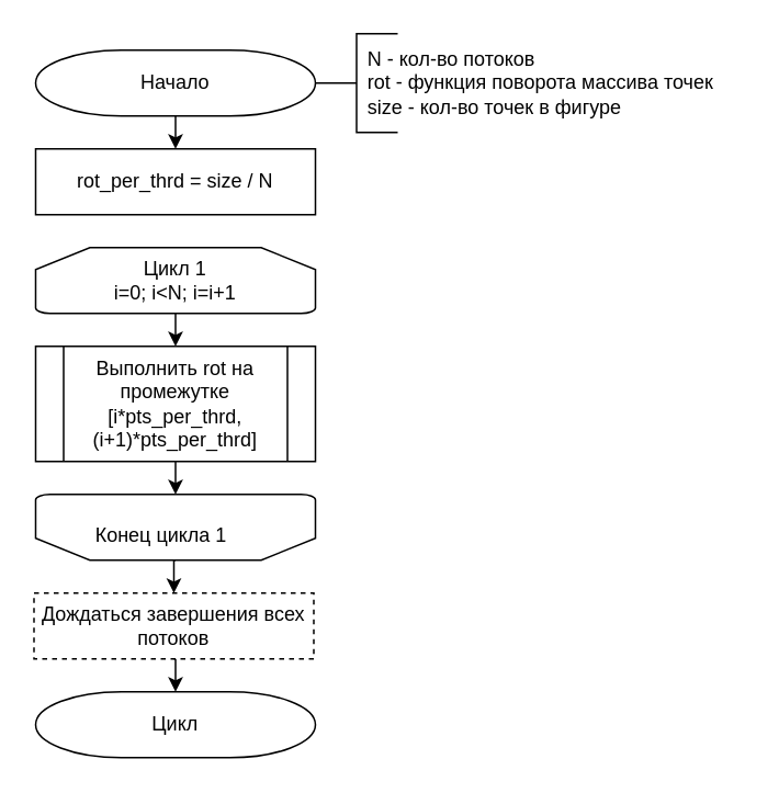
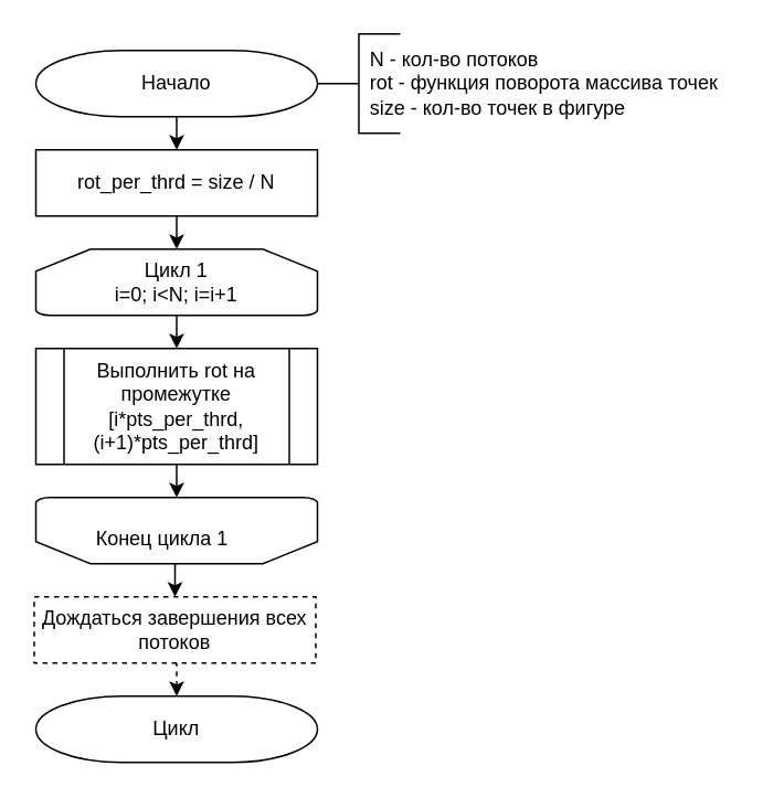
  <mxCell id="0" />
  <mxCell id="1" parent="0" />
  <mxCell id="2" style="edgeStyle=orthogonalEdgeStyle;rounded=0;orthogonalLoop=1;jettySize=auto;html=1;exitX=0.5;exitY=1;exitDx=0;exitDy=0;exitPerimeter=0;entryX=0.5;entryY=0;entryDx=0;entryDy=0;" edge="1" parent="1" source="3" target="14"><mxGeometry relative="1" as="geometry" /></mxCell>
  <mxCell id="3" value="Начало" style="strokeWidth=1;html=1;shape=mxgraph.flowchart.terminator;whiteSpace=wrap;" vertex="1" parent="1"><mxGeometry x="21" y="30" width="170" height="40" as="geometry" /></mxCell>
  <mxCell id="4" style="edgeStyle=orthogonalEdgeStyle;rounded=0;orthogonalLoop=1;jettySize=auto;html=1;exitX=0.5;exitY=1;exitDx=0;exitDy=0;exitPerimeter=0;entryX=0.5;entryY=0;entryDx=0;entryDy=0;" edge="1" parent="1" source="5" target="15"><mxGeometry relative="1" as="geometry" /></mxCell>
  <mxCell id="5" value="Цикл 1&lt;br&gt;i=0; i&amp;lt;N; i=i+1" style="strokeWidth=1;html=1;shape=mxgraph.flowchart.loop_limit;whiteSpace=wrap;" vertex="1" parent="1"><mxGeometry x="21" y="150" width="170" height="40" as="geometry" /></mxCell>
  <mxCell id="6" value="" style="strokeWidth=1;html=1;shape=mxgraph.flowchart.annotation_2;align=left;labelPosition=right;pointerEvents=1;rounded=0;" vertex="1" parent="1"><mxGeometry x="191" y="20" width="50" height="60" as="geometry" /></mxCell>
  <mxCell id="7" value="N - кол-во потоков&lt;br&gt;rot - функция поворота массива точек&lt;br&gt;size - кол-во точек в фигуре" style="text;html=1;align=left;verticalAlign=middle;resizable=0;points=[];autosize=1;" vertex="1" parent="1"><mxGeometry x="221" y="25" width="230" height="50" as="geometry" /></mxCell>
  <mxCell id="8" style="edgeStyle=orthogonalEdgeStyle;rounded=0;orthogonalLoop=1;jettySize=auto;html=1;exitX=0.5;exitY=1;exitDx=0;exitDy=0;entryX=0.5;entryY=1;entryDx=0;entryDy=0;entryPerimeter=0;" edge="1" parent="1" target="10"><mxGeometry relative="1" as="geometry"><mxPoint x="106" y="280" as="sourcePoint" /></mxGeometry></mxCell>
  <mxCell id="9" style="edgeStyle=orthogonalEdgeStyle;rounded=0;orthogonalLoop=1;jettySize=auto;html=1;exitX=0.5;exitY=0;exitDx=0;exitDy=0;exitPerimeter=0;entryX=0.5;entryY=0;entryDx=0;entryDy=0;" edge="1" parent="1" source="10" target="17"><mxGeometry relative="1" as="geometry" /></mxCell>
  <mxCell id="10" value="" style="strokeWidth=1;html=1;shape=mxgraph.flowchart.loop_limit;whiteSpace=wrap;rounded=0;rotation=-180;" vertex="1" parent="1"><mxGeometry x="21" y="300" width="170" height="40" as="geometry" /></mxCell>
  <mxCell id="11" value="Конец цикла 1" style="text;html=1;align=center;verticalAlign=middle;resizable=0;points=[];autosize=1;" vertex="1" parent="1"><mxGeometry x="47" y="315" width="100" height="20" as="geometry" /></mxCell>
  <mxCell id="12" value="Цикл" style="strokeWidth=1;html=1;shape=mxgraph.flowchart.terminator;whiteSpace=wrap;" vertex="1" parent="1"><mxGeometry x="21" y="420" width="170" height="40" as="geometry" /></mxCell>
+ <mxCell id="13" style="edgeStyle=orthogonalEdgeStyle;rounded=0;orthogonalLoop=1;jettySize=auto;html=1;exitX=0.5;exitY=1;exitDx=0;exitDy=0;entryX=0.5;entryY=0;entryDx=0;entryDy=0;entryPerimeter=0;" edge="1" parent="1" source="14" target="5"><mxGeometry relative="1" as="geometry" /></mxCell>
  <mxCell id="14" value="rot_per_thrd = size / N" style="rounded=0;whiteSpace=wrap;html=1;absoluteArcSize=1;arcSize=14;strokeWidth=1;" vertex="1" parent="1"><mxGeometry x="21" y="90" width="170" height="40" as="geometry" /></mxCell>
  <mxCell id="15" value="&lt;span&gt;Выполнить rot на промежутке [i*pts_per_thrd, (i+1)*pts_per_thrd]&lt;/span&gt;" style="shape=process;whiteSpace=wrap;html=1;backgroundOutline=1;" vertex="1" parent="1"><mxGeometry x="21" y="210" width="170" height="70" as="geometry" /></mxCell>
- <mxCell id="16" style="edgeStyle=orthogonalEdgeStyle;rounded=0;orthogonalLoop=1;jettySize=auto;html=1;exitX=0.5;exitY=1;exitDx=0;exitDy=0;entryX=0.5;entryY=0;entryDx=0;entryDy=0;entryPerimeter=0;" edge="1" parent="1" source="17" target="12"><mxGeometry relative="1" as="geometry" /></mxCell>
+ <mxCell id="16" style="edgeStyle=orthogonalEdgeStyle;rounded=0;orthogonalLoop=1;jettySize=auto;html=1;exitX=0.5;exitY=1;exitDx=0;exitDy=0;entryX=0.5;entryY=0;entryDx=0;entryDy=0;entryPerimeter=0;dashed=1;" edge="1" parent="1" source="17" target="12"><mxGeometry relative="1" as="geometry" /></mxCell>
  <mxCell id="17" value="Дождаться завершения всех потоков" style="rounded=0;whiteSpace=wrap;html=1;absoluteArcSize=1;arcSize=14;strokeWidth=1;dashed=1;" vertex="1" parent="1"><mxGeometry x="20" y="360" width="170" height="40" as="geometry" /></mxCell>
